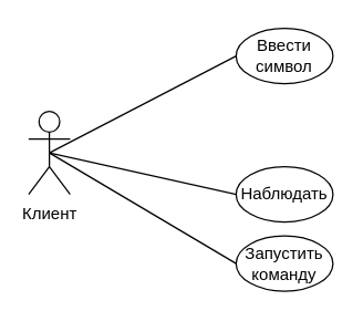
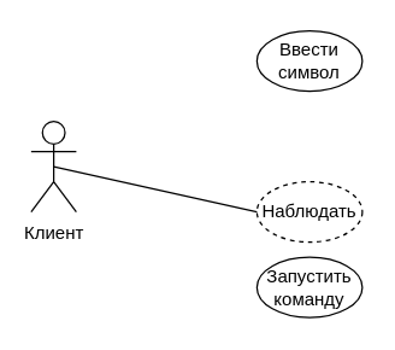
  <mxCell id="0" />
  <mxCell id="1" parent="0" />
  <mxCell id="2" value="&lt;div&gt;Клиент&lt;/div&gt;&lt;div&gt;&lt;br&gt;&lt;/div&gt;" style="shape=umlActor;verticalLabelPosition=bottom;verticalAlign=top;html=1;outlineConnect=0;" vertex="1" parent="1"><mxGeometry x="20" y="80" width="30" height="60" as="geometry" /></mxCell>
  <mxCell id="3" value="Ввести символ" style="ellipse;whiteSpace=wrap;html=1;" vertex="1" parent="1"><mxGeometry x="170" y="20" width="70" height="40" as="geometry" /></mxCell>
- <mxCell id="4" value="Наблюдать " style="ellipse;whiteSpace=wrap;html=1;" vertex="1" parent="1"><mxGeometry x="170" y="120" width="70" height="40" as="geometry" /></mxCell>
+ <mxCell id="4" value="Наблюдать " style="ellipse;whiteSpace=wrap;html=1;dashed=1;" vertex="1" parent="1"><mxGeometry x="170" y="120" width="70" height="40" as="geometry" /></mxCell>
  <mxCell id="5" value="Запустить команду" style="ellipse;whiteSpace=wrap;html=1;" vertex="1" parent="1"><mxGeometry x="170" y="170" width="70" height="40" as="geometry" /></mxCell>
- <mxCell id="6" value="" style="endArrow=none;html=1;rounded=0;entryX=0;entryY=0.5;entryDx=0;entryDy=0;exitX=0.5;exitY=0.5;exitDx=0;exitDy=0;exitPerimeter=0;" edge="1" parent="1" source="2" target="3"><mxGeometry width="50" height="50" relative="1" as="geometry"><mxPoint x="120" y="140" as="sourcePoint" /><mxPoint x="170" y="90" as="targetPoint" /></mxGeometry></mxCell>
  <mxCell id="7" value="" style="endArrow=none;html=1;rounded=0;exitX=0.5;exitY=0.5;exitDx=0;exitDy=0;exitPerimeter=0;entryX=0;entryY=0.5;entryDx=0;entryDy=0;" edge="1" parent="1" source="2" target="4"><mxGeometry width="50" height="50" relative="1" as="geometry"><mxPoint x="120" y="140" as="sourcePoint" /><mxPoint x="170" y="90" as="targetPoint" /></mxGeometry></mxCell>
- <mxCell id="8" value="" style="endArrow=none;html=1;rounded=0;exitX=0.5;exitY=0.5;exitDx=0;exitDy=0;exitPerimeter=0;entryX=0;entryY=0.5;entryDx=0;entryDy=0;" edge="1" parent="1" source="2" target="5"><mxGeometry width="50" height="50" relative="1" as="geometry"><mxPoint x="120" y="140" as="sourcePoint" /><mxPoint x="170" y="90" as="targetPoint" /></mxGeometry></mxCell>
